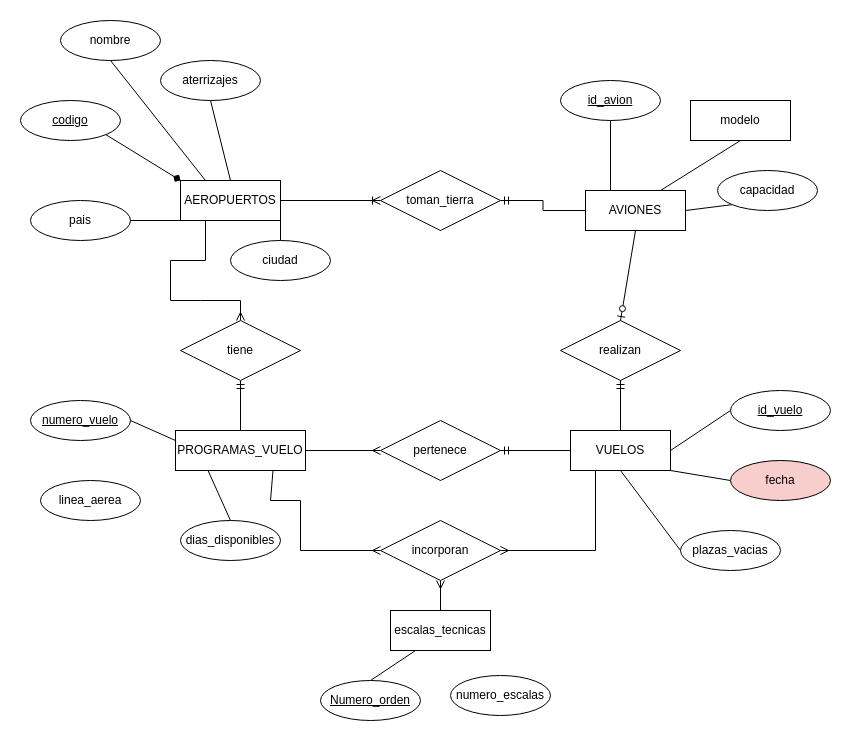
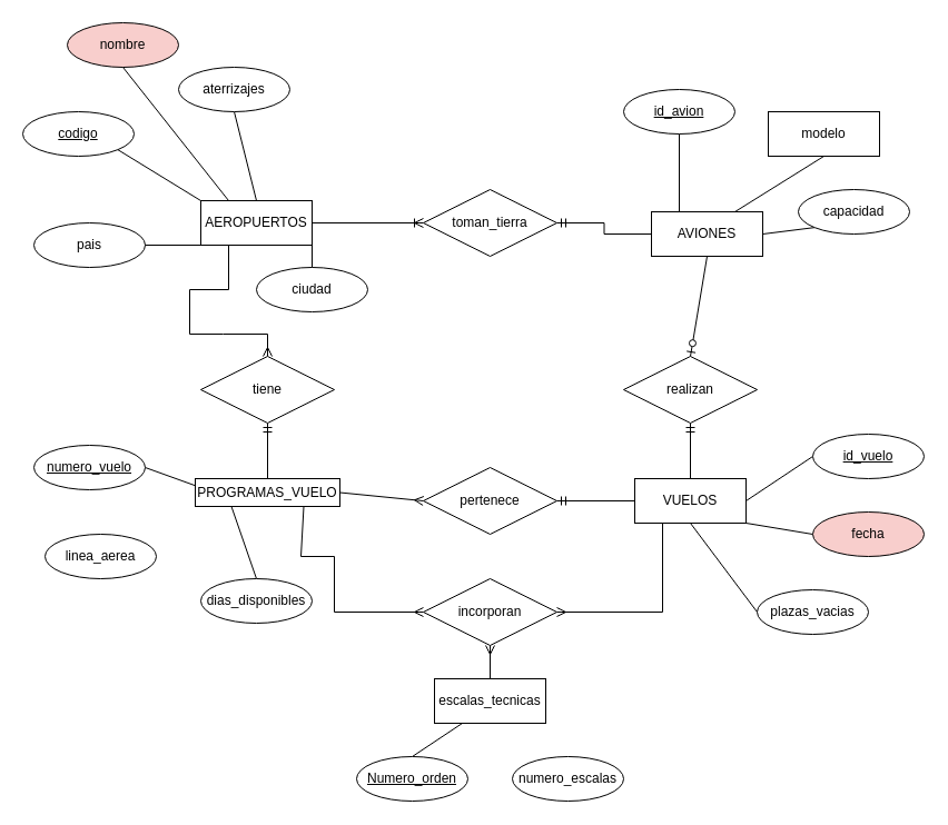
  <mxCell id="0" />
  <mxCell id="1" parent="0" />
  <mxCell id="2" style="rounded=0;orthogonalLoop=1;jettySize=auto;html=1;exitX=0.25;exitY=1;exitDx=0;exitDy=0;entryX=0.5;entryY=0;entryDx=0;entryDy=0;startArrow=none;startFill=0;endArrow=ERmany;endFill=0;" parent="1" source="4" target="31" edge="1"><mxGeometry relative="1" as="geometry"><Array as="points"><mxPoint x="205" y="260" /><mxPoint x="170" y="260" /><mxPoint x="170" y="300" /><mxPoint x="200" y="300" /><mxPoint x="240" y="300" /></Array></mxGeometry></mxCell>
  <mxCell id="3" style="edgeStyle=orthogonalEdgeStyle;rounded=0;orthogonalLoop=1;jettySize=auto;html=1;exitX=1;exitY=0.5;exitDx=0;exitDy=0;entryX=0;entryY=0.5;entryDx=0;entryDy=0;endArrow=ERoneToMany;endFill=0;" edge="1" parent="1" source="4" target="50"><mxGeometry relative="1" as="geometry" /></mxCell>
  <mxCell id="4" value="AEROPUERTOS" style="whiteSpace=wrap;html=1;align=center;" parent="1" vertex="1"><mxGeometry x="180" y="180" width="100" height="40" as="geometry" /></mxCell>
  <mxCell id="5" value="codigo" style="ellipse;whiteSpace=wrap;html=1;align=center;fontStyle=4;" parent="1" vertex="1"><mxGeometry x="20" y="100" width="100" height="40" as="geometry" /></mxCell>
- <mxCell id="6" value="nombre" style="ellipse;whiteSpace=wrap;html=1;align=center;" parent="1" vertex="1"><mxGeometry x="60" y="20" width="100" height="40" as="geometry" /></mxCell>
+ <mxCell id="6" value="nombre" style="ellipse;whiteSpace=wrap;html=1;align=center;fillColor=#f8cecc;" parent="1" vertex="1"><mxGeometry x="60" y="20" width="100" height="40" as="geometry" /></mxCell>
  <mxCell id="7" value="ciudad" style="ellipse;whiteSpace=wrap;html=1;align=center;" parent="1" vertex="1"><mxGeometry x="230" y="240" width="100" height="40" as="geometry" /></mxCell>
  <mxCell id="8" value="pais&lt;br&gt;" style="ellipse;whiteSpace=wrap;html=1;align=center;" parent="1" vertex="1"><mxGeometry x="30" y="200" width="100" height="40" as="geometry" /></mxCell>
- <mxCell id="9" value="" style="endArrow=diamond;html=1;rounded=0;exitX=1;exitY=1;exitDx=0;exitDy=0;entryX=0;entryY=0;entryDx=0;entryDy=0;" parent="1" source="5" target="4" edge="1"><mxGeometry relative="1" as="geometry"><mxPoint x="320" y="300" as="sourcePoint" /><mxPoint x="480" y="300" as="targetPoint" /></mxGeometry></mxCell>
+ <mxCell id="9" value="" style="endArrow=none;html=1;rounded=0;exitX=1;exitY=1;exitDx=0;exitDy=0;entryX=0;entryY=0;entryDx=0;entryDy=0;" parent="1" source="5" target="4" edge="1"><mxGeometry relative="1" as="geometry"><mxPoint x="320" y="300" as="sourcePoint" /><mxPoint x="480" y="300" as="targetPoint" /></mxGeometry></mxCell>
  <mxCell id="10" value="" style="endArrow=none;html=1;rounded=0;entryX=0;entryY=1;entryDx=0;entryDy=0;exitX=1;exitY=0.5;exitDx=0;exitDy=0;" parent="1" source="8" target="4" edge="1"><mxGeometry relative="1" as="geometry"><mxPoint x="120" y="200" as="sourcePoint" /><mxPoint x="480" y="300" as="targetPoint" /></mxGeometry></mxCell>
  <mxCell id="11" value="" style="endArrow=none;html=1;rounded=0;exitX=0.25;exitY=0;exitDx=0;exitDy=0;entryX=0.5;entryY=1;entryDx=0;entryDy=0;" parent="1" source="4" target="6" edge="1"><mxGeometry relative="1" as="geometry"><mxPoint x="430" y="190" as="sourcePoint" /><mxPoint x="590" y="190" as="targetPoint" /></mxGeometry></mxCell>
  <mxCell id="12" value="" style="endArrow=none;html=1;rounded=0;exitX=1;exitY=1;exitDx=0;exitDy=0;entryX=0.5;entryY=0;entryDx=0;entryDy=0;" parent="1" source="4" target="7" edge="1"><mxGeometry relative="1" as="geometry"><mxPoint x="320" y="300" as="sourcePoint" /><mxPoint x="480" y="300" as="targetPoint" /></mxGeometry></mxCell>
  <mxCell id="13" style="edgeStyle=none;rounded=0;orthogonalLoop=1;jettySize=auto;html=1;exitX=0.5;exitY=1;exitDx=0;exitDy=0;entryX=0.5;entryY=0;entryDx=0;entryDy=0;startArrow=none;startFill=0;endArrow=ERzeroToOne;endFill=1;" parent="1" source="15" target="42" edge="1"><mxGeometry relative="1" as="geometry" /></mxCell>
  <mxCell id="14" style="edgeStyle=orthogonalEdgeStyle;rounded=0;orthogonalLoop=1;jettySize=auto;html=1;exitX=0;exitY=0.5;exitDx=0;exitDy=0;entryX=1;entryY=0.5;entryDx=0;entryDy=0;endArrow=ERmandOne;endFill=0;" edge="1" parent="1" source="15" target="50"><mxGeometry relative="1" as="geometry" /></mxCell>
  <mxCell id="15" value="AVIONES" style="whiteSpace=wrap;html=1;align=center;" parent="1" vertex="1"><mxGeometry x="585" y="190" width="100" height="40" as="geometry" /></mxCell>
  <mxCell id="16" style="rounded=0;orthogonalLoop=1;jettySize=auto;html=1;exitX=0.5;exitY=1;exitDx=0;exitDy=0;entryX=0.25;entryY=0;entryDx=0;entryDy=0;startArrow=none;startFill=0;endArrow=none;endFill=0;" parent="1" source="17" target="15" edge="1"><mxGeometry relative="1" as="geometry" /></mxCell>
  <mxCell id="17" value="id_avion" style="ellipse;whiteSpace=wrap;html=1;align=center;fontStyle=4;" parent="1" vertex="1"><mxGeometry x="560" y="80" width="100" height="40" as="geometry" /></mxCell>
  <mxCell id="18" style="edgeStyle=none;rounded=0;orthogonalLoop=1;jettySize=auto;html=1;exitX=0.5;exitY=1;exitDx=0;exitDy=0;entryX=0.75;entryY=0;entryDx=0;entryDy=0;startArrow=none;startFill=0;endArrow=none;endFill=0;" parent="1" source="19" target="15" edge="1"><mxGeometry relative="1" as="geometry" /></mxCell>
  <mxCell id="19" value="modelo" style="whiteSpace=wrap;html=1;align=center;rounded=0;" parent="1" vertex="1"><mxGeometry x="690" y="100" width="100" height="40" as="geometry" /></mxCell>
  <mxCell id="20" style="edgeStyle=none;rounded=0;orthogonalLoop=1;jettySize=auto;html=1;exitX=0;exitY=1;exitDx=0;exitDy=0;startArrow=none;startFill=0;endArrow=none;endFill=0;entryX=1;entryY=0.5;entryDx=0;entryDy=0;" parent="1" source="21" target="15" edge="1"><mxGeometry relative="1" as="geometry"><mxPoint x="680" y="210" as="targetPoint" /></mxGeometry></mxCell>
  <mxCell id="21" value="capacidad" style="ellipse;whiteSpace=wrap;html=1;align=center;" parent="1" vertex="1"><mxGeometry x="717" y="170" width="100" height="40" as="geometry" /></mxCell>
  <mxCell id="22" style="edgeStyle=none;rounded=0;orthogonalLoop=1;jettySize=auto;html=1;exitX=0.5;exitY=0;exitDx=0;exitDy=0;entryX=0.5;entryY=1;entryDx=0;entryDy=0;startArrow=none;startFill=0;endArrow=ERmandOne;endFill=0;" parent="1" source="25" target="31" edge="1"><mxGeometry relative="1" as="geometry" /></mxCell>
  <mxCell id="23" style="edgeStyle=none;rounded=0;orthogonalLoop=1;jettySize=auto;html=1;exitX=1;exitY=0.5;exitDx=0;exitDy=0;entryX=0;entryY=0.5;entryDx=0;entryDy=0;startArrow=none;startFill=0;endArrow=ERmany;endFill=0;" parent="1" source="25" target="43" edge="1"><mxGeometry relative="1" as="geometry" /></mxCell>
  <mxCell id="24" style="edgeStyle=none;rounded=0;orthogonalLoop=1;jettySize=auto;html=1;exitX=0.75;exitY=1;exitDx=0;exitDy=0;entryX=0;entryY=0.5;entryDx=0;entryDy=0;startArrow=none;startFill=0;endArrow=ERmany;endFill=0;" parent="1" source="25" target="49" edge="1"><mxGeometry relative="1" as="geometry"><Array as="points"><mxPoint x="270" y="500" /><mxPoint x="300" y="500" /><mxPoint x="300" y="550" /></Array></mxGeometry></mxCell>
- <mxCell id="25" value="PROGRAMAS_VUELO" style="whiteSpace=wrap;html=1;align=center;" parent="1" vertex="1"><mxGeometry x="175" y="430" width="130" height="40" as="geometry" /></mxCell>
+ <mxCell id="25" value="PROGRAMAS_VUELO" style="whiteSpace=wrap;html=1;align=center;" parent="1" vertex="1"><mxGeometry x="175" y="430" width="130" height="25" as="geometry" /></mxCell>
  <mxCell id="26" style="edgeStyle=none;rounded=0;orthogonalLoop=1;jettySize=auto;html=1;exitX=1;exitY=0.5;exitDx=0;exitDy=0;entryX=0;entryY=0.25;entryDx=0;entryDy=0;startArrow=none;startFill=0;endArrow=none;endFill=0;" parent="1" source="27" target="25" edge="1"><mxGeometry relative="1" as="geometry" /></mxCell>
  <mxCell id="27" value="numero_vuelo" style="ellipse;whiteSpace=wrap;html=1;align=center;fontStyle=4;" parent="1" vertex="1"><mxGeometry x="30" y="400" width="100" height="40" as="geometry" /></mxCell>
  <mxCell id="28" value="linea_aerea" style="ellipse;whiteSpace=wrap;html=1;align=center;" parent="1" vertex="1"><mxGeometry x="40" y="480" width="100" height="40" as="geometry" /></mxCell>
  <mxCell id="29" style="edgeStyle=none;rounded=0;orthogonalLoop=1;jettySize=auto;html=1;exitX=0.5;exitY=0;exitDx=0;exitDy=0;entryX=0.25;entryY=1;entryDx=0;entryDy=0;startArrow=none;startFill=0;endArrow=none;endFill=0;" parent="1" source="30" target="25" edge="1"><mxGeometry relative="1" as="geometry" /></mxCell>
  <mxCell id="30" value="dias_disponibles" style="ellipse;whiteSpace=wrap;html=1;align=center;" parent="1" vertex="1"><mxGeometry x="180" y="520" width="100" height="40" as="geometry" /></mxCell>
  <mxCell id="31" value="tiene" style="shape=rhombus;perimeter=rhombusPerimeter;whiteSpace=wrap;html=1;align=center;" parent="1" vertex="1"><mxGeometry x="180" y="320" width="120" height="60" as="geometry" /></mxCell>
  <mxCell id="32" style="edgeStyle=none;rounded=0;orthogonalLoop=1;jettySize=auto;html=1;exitX=0.5;exitY=0;exitDx=0;exitDy=0;entryX=0.5;entryY=1;entryDx=0;entryDy=0;startArrow=none;startFill=0;endArrow=ERmandOne;endFill=0;" parent="1" source="35" target="42" edge="1"><mxGeometry relative="1" as="geometry" /></mxCell>
  <mxCell id="33" style="edgeStyle=none;rounded=0;orthogonalLoop=1;jettySize=auto;html=1;exitX=0;exitY=0.5;exitDx=0;exitDy=0;entryX=1;entryY=0.5;entryDx=0;entryDy=0;startArrow=none;startFill=0;endArrow=ERmandOne;endFill=0;" parent="1" source="35" target="43" edge="1"><mxGeometry relative="1" as="geometry" /></mxCell>
  <mxCell id="34" style="edgeStyle=none;rounded=0;orthogonalLoop=1;jettySize=auto;html=1;exitX=0.25;exitY=1;exitDx=0;exitDy=0;entryX=1;entryY=0.5;entryDx=0;entryDy=0;startArrow=none;startFill=0;endArrow=ERmany;endFill=0;" parent="1" source="35" target="49" edge="1"><mxGeometry relative="1" as="geometry"><Array as="points"><mxPoint x="595" y="550" /></Array></mxGeometry></mxCell>
  <mxCell id="35" value="VUELOS" style="whiteSpace=wrap;html=1;align=center;" parent="1" vertex="1"><mxGeometry x="570" y="430" width="100" height="40" as="geometry" /></mxCell>
  <mxCell id="36" style="edgeStyle=none;rounded=0;orthogonalLoop=1;jettySize=auto;html=1;exitX=0;exitY=0.5;exitDx=0;exitDy=0;entryX=1;entryY=0.5;entryDx=0;entryDy=0;startArrow=none;startFill=0;endArrow=none;endFill=0;" parent="1" source="37" target="35" edge="1"><mxGeometry relative="1" as="geometry" /></mxCell>
  <mxCell id="37" value="id_vuelo" style="ellipse;whiteSpace=wrap;html=1;align=center;fontStyle=4;" parent="1" vertex="1"><mxGeometry x="730" y="390" width="100" height="40" as="geometry" /></mxCell>
  <mxCell id="38" style="edgeStyle=none;rounded=0;orthogonalLoop=1;jettySize=auto;html=1;exitX=0;exitY=0.5;exitDx=0;exitDy=0;entryX=1;entryY=1;entryDx=0;entryDy=0;startArrow=none;startFill=0;endArrow=none;endFill=0;" parent="1" source="39" target="35" edge="1"><mxGeometry relative="1" as="geometry" /></mxCell>
  <mxCell id="39" value="fecha&lt;br&gt;" style="ellipse;whiteSpace=wrap;html=1;align=center;fillColor=#f8cecc;" parent="1" vertex="1"><mxGeometry x="730" y="460" width="100" height="40" as="geometry" /></mxCell>
  <mxCell id="40" style="edgeStyle=none;rounded=0;orthogonalLoop=1;jettySize=auto;html=1;exitX=0;exitY=0.5;exitDx=0;exitDy=0;entryX=0.5;entryY=1;entryDx=0;entryDy=0;startArrow=none;startFill=0;endArrow=none;endFill=0;" parent="1" source="41" target="35" edge="1"><mxGeometry relative="1" as="geometry" /></mxCell>
  <mxCell id="41" value="plazas_vacias" style="ellipse;whiteSpace=wrap;html=1;align=center;" parent="1" vertex="1"><mxGeometry x="680" y="530" width="100" height="40" as="geometry" /></mxCell>
  <mxCell id="42" value="realizan" style="shape=rhombus;perimeter=rhombusPerimeter;whiteSpace=wrap;html=1;align=center;" parent="1" vertex="1"><mxGeometry x="560" y="320" width="120" height="60" as="geometry" /></mxCell>
  <mxCell id="43" value="pertenece" style="shape=rhombus;perimeter=rhombusPerimeter;whiteSpace=wrap;html=1;align=center;" parent="1" vertex="1"><mxGeometry x="380" y="420" width="120" height="60" as="geometry" /></mxCell>
  <mxCell id="44" style="edgeStyle=none;rounded=0;orthogonalLoop=1;jettySize=auto;html=1;exitX=0.5;exitY=0;exitDx=0;exitDy=0;entryX=0.5;entryY=1;entryDx=0;entryDy=0;startArrow=none;startFill=0;endArrow=ERmany;endFill=0;" parent="1" source="46" target="49" edge="1"><mxGeometry relative="1" as="geometry" /></mxCell>
  <mxCell id="45" style="edgeStyle=none;rounded=0;orthogonalLoop=1;jettySize=auto;html=1;exitX=0.25;exitY=1;exitDx=0;exitDy=0;entryX=0.5;entryY=0;entryDx=0;entryDy=0;startArrow=none;startFill=0;endArrow=none;endFill=0;" parent="1" source="46" target="47" edge="1"><mxGeometry relative="1" as="geometry" /></mxCell>
  <mxCell id="46" value="escalas_tecnicas" style="whiteSpace=wrap;html=1;align=center;" parent="1" vertex="1"><mxGeometry x="390" y="610" width="100" height="40" as="geometry" /></mxCell>
  <mxCell id="47" value="Numero_orden" style="ellipse;whiteSpace=wrap;html=1;align=center;fontStyle=4;" parent="1" vertex="1"><mxGeometry x="320" y="680" width="100" height="40" as="geometry" /></mxCell>
- <mxCell id="48" value="numero_escalas" style="ellipse;whiteSpace=wrap;html=1;align=center;" parent="1" vertex="1"><mxGeometry x="450" y="675" width="100" height="40" as="geometry" /></mxCell>
+ <mxCell id="48" value="numero_escalas" style="ellipse;whiteSpace=wrap;html=1;align=center;" parent="1" vertex="1"><mxGeometry x="460" y="680" width="100" height="40" as="geometry" /></mxCell>
  <mxCell id="49" value="incorporan" style="shape=rhombus;perimeter=rhombusPerimeter;whiteSpace=wrap;html=1;align=center;" parent="1" vertex="1"><mxGeometry x="380" y="520" width="120" height="60" as="geometry" /></mxCell>
  <mxCell id="50" value="toman_tierra" style="shape=rhombus;perimeter=rhombusPerimeter;whiteSpace=wrap;html=1;align=center;" vertex="1" parent="1"><mxGeometry x="380" y="170" width="120" height="60" as="geometry" /></mxCell>
  <mxCell id="51" style="rounded=0;orthogonalLoop=1;jettySize=auto;html=1;exitX=0.5;exitY=1;exitDx=0;exitDy=0;entryX=0.5;entryY=0;entryDx=0;entryDy=0;endArrow=none;endFill=0;" edge="1" parent="1" source="52" target="4"><mxGeometry relative="1" as="geometry" /></mxCell>
  <mxCell id="52" value="aterrizajes" style="ellipse;whiteSpace=wrap;html=1;align=center;" vertex="1" parent="1"><mxGeometry x="160" y="60" width="100" height="40" as="geometry" /></mxCell>
